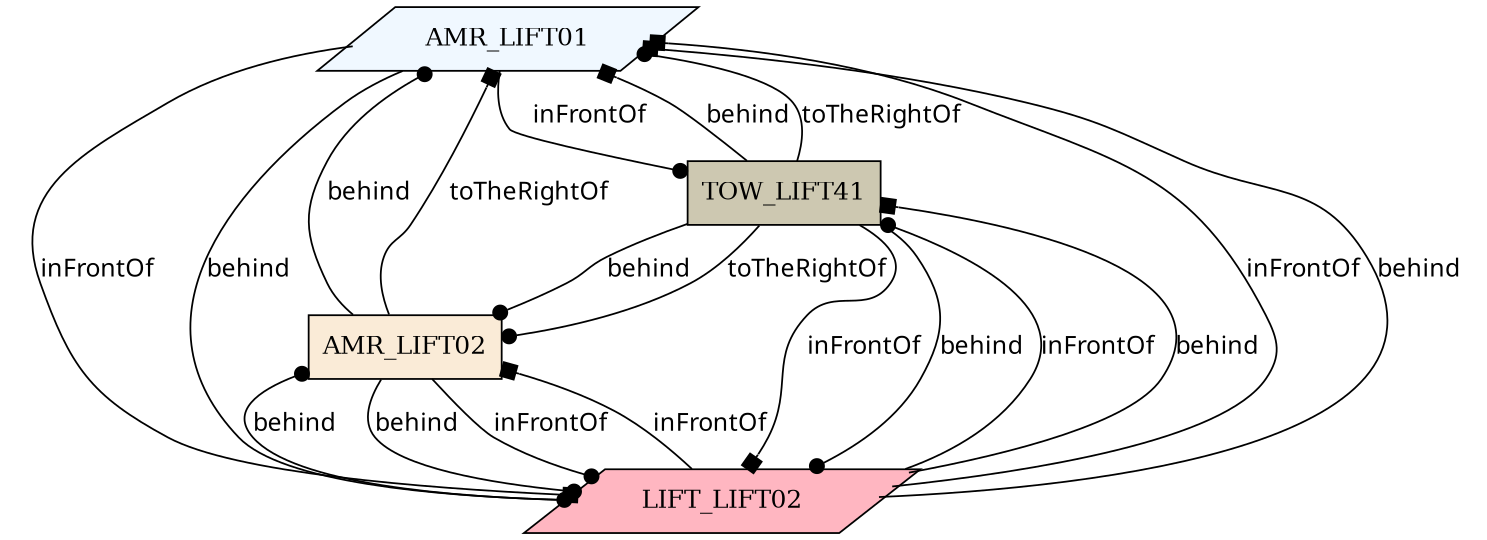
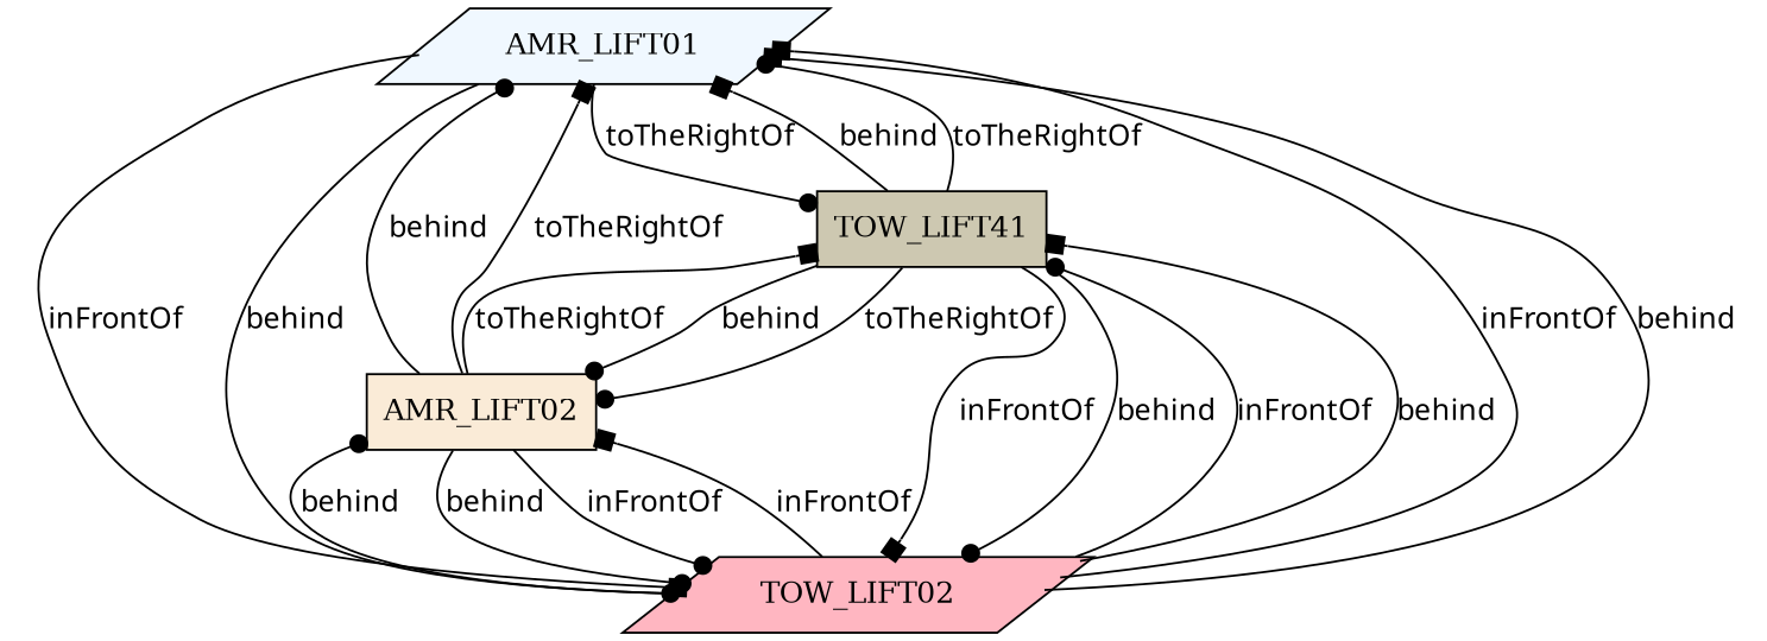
  digraph {
    node [shape=parallelogram style=filled]
    edge [arrowhead=dot color=black fontname=Sans style=filled]
    n1 [fillcolor=aliceblue label=AMR_LIFT01]
    n2 [fillcolor=cornsilk3 label=TOW_LIFT41 shape=box]
-   n3 [fillcolor=lightpink label=LIFT_LIFT02]
+   n3 [fillcolor=lightpink label=TOW_LIFT02]
    n4 [fillcolor=antiquewhite label=AMR_LIFT02 shape=box]
-   n1 -> n2 [label=inFrontOf]
+   n1 -> n2 [label=toTheRightOf]
    n1 -> n3 [arrowhead=box label=inFrontOf]
    n1 -> n3 [label=behind]
    n2 -> n1 [arrowhead=box label=behind]
    n2 -> n1 [label=toTheRightOf]
    n2 -> n3 [arrowhead=box label=inFrontOf]
    n2 -> n3 [label=behind]
    n2 -> n4 [label=behind]
    n2 -> n4 [label=toTheRightOf]
    n3 -> n1 [arrowhead=box label=inFrontOf]
    n3 -> n1 [arrowhead=box label=behind]
    n3 -> n2 [label=inFrontOf]
    n3 -> n2 [arrowhead=box label=behind]
    n3 -> n4 [arrowhead=box label=inFrontOf]
    n3 -> n4 [label=behind]
    n4 -> n1 [label=behind]
    n4 -> n1 [arrowhead=box label=toTheRightOf]
+   n4 -> n2 [arrowhead=box label=toTheRightOf]
    n4 -> n3 [label=inFrontOf]
    n4 -> n3 [label=behind]
  }
